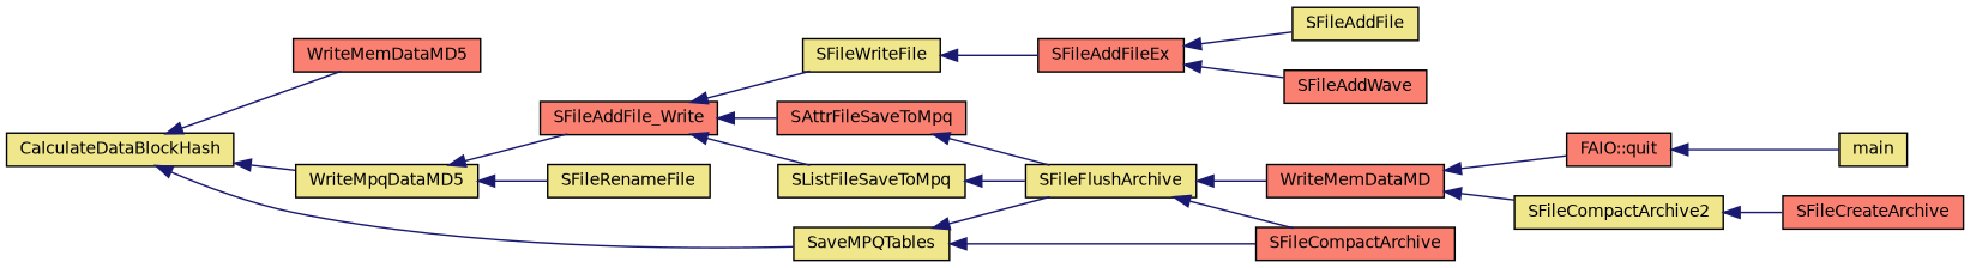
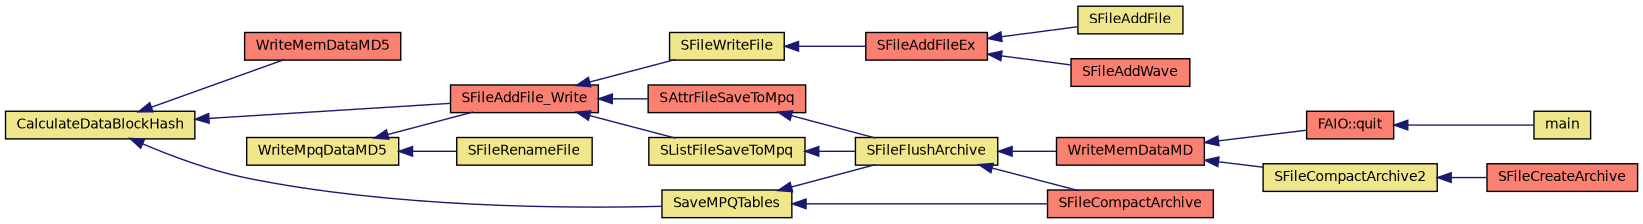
  digraph {
    rankdir=LR
    node [color=black fillcolor=khaki fontname=Helvetica fontsize=10 shape=record style=filled]
    edge [color=midnightblue dir=back fontname=Helvetica fontsize=10 labelfontname=Helvetica labelfontsize=10 style=solid]
    n1 [fontcolor=black height=0.2 label=CalculateDataBlockHash width=0.4]
    n2 [fillcolor=salmon height=0.2 label=WriteMemDataMD5 width=0.4]
    n3 [height=0.2 label=WriteMpqDataMD5 width=0.4]
    n4 [height=0.2 label=SaveMPQTables width=0.4]
    n5 [fillcolor=salmon height=0.2 label=SFileAddFile_Write width=0.4]
    n6 [height=0.2 label=SFileRenameFile width=0.4]
    n7 [height=0.2 label=SFileFlushArchive width=0.4]
    n8 [fillcolor=salmon height=0.2 label=SFileCompactArchive width=0.4]
    n9 [height=0.2 label=SFileWriteFile width=0.4]
    n10 [fillcolor=salmon height=0.2 label=SAttrFileSaveToMpq width=0.4]
    n11 [height=0.2 label=SListFileSaveToMpq width=0.4]
    n12 [fillcolor=salmon height=0.2 label=SFileAddFileEx width=0.4]
    n13 [height=0.2 label=SFileAddFile width=0.4]
    n14 [fillcolor=salmon height=0.2 label=SFileAddWave width=0.4]
    n15 [fillcolor=salmon height=0.2 label=WriteMemDataMD width=0.4]
    n16 [fillcolor=salmon height=0.2 label="FAIO::quit" width=0.4]
    n17 [height=0.2 label=SFileCompactArchive2 width=0.4]
    n18 [height=0.2 label=main width=0.4]
    n19 [fillcolor=salmon height=0.2 label=SFileCreateArchive width=0.4]
    n1 -> n2
-   n1 -> n3
+   n1 -> n5
    n1 -> n4
    n3 -> n5
    n3 -> n6
    n4 -> n7
    n4 -> n8
    n5 -> n9
    n5 -> n10
    n5 -> n11
    n7 -> n8
    n7 -> n15
    n9 -> n12
    n10 -> n7
    n11 -> n7
    n12 -> n13
    n12 -> n14
    n15 -> n16
    n15 -> n17
    n16 -> n18
    n17 -> n19
  }
